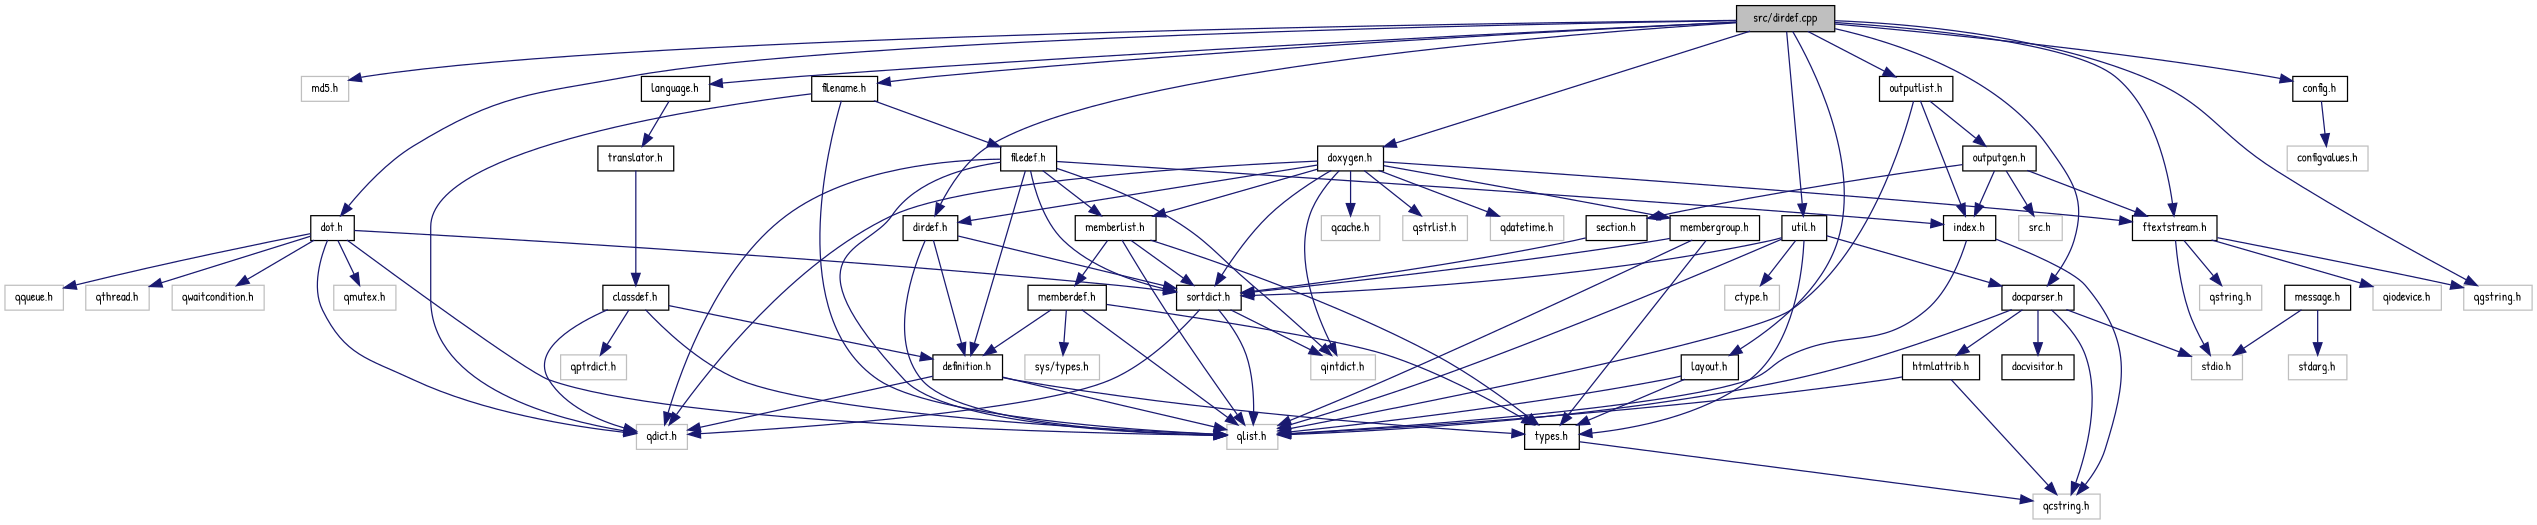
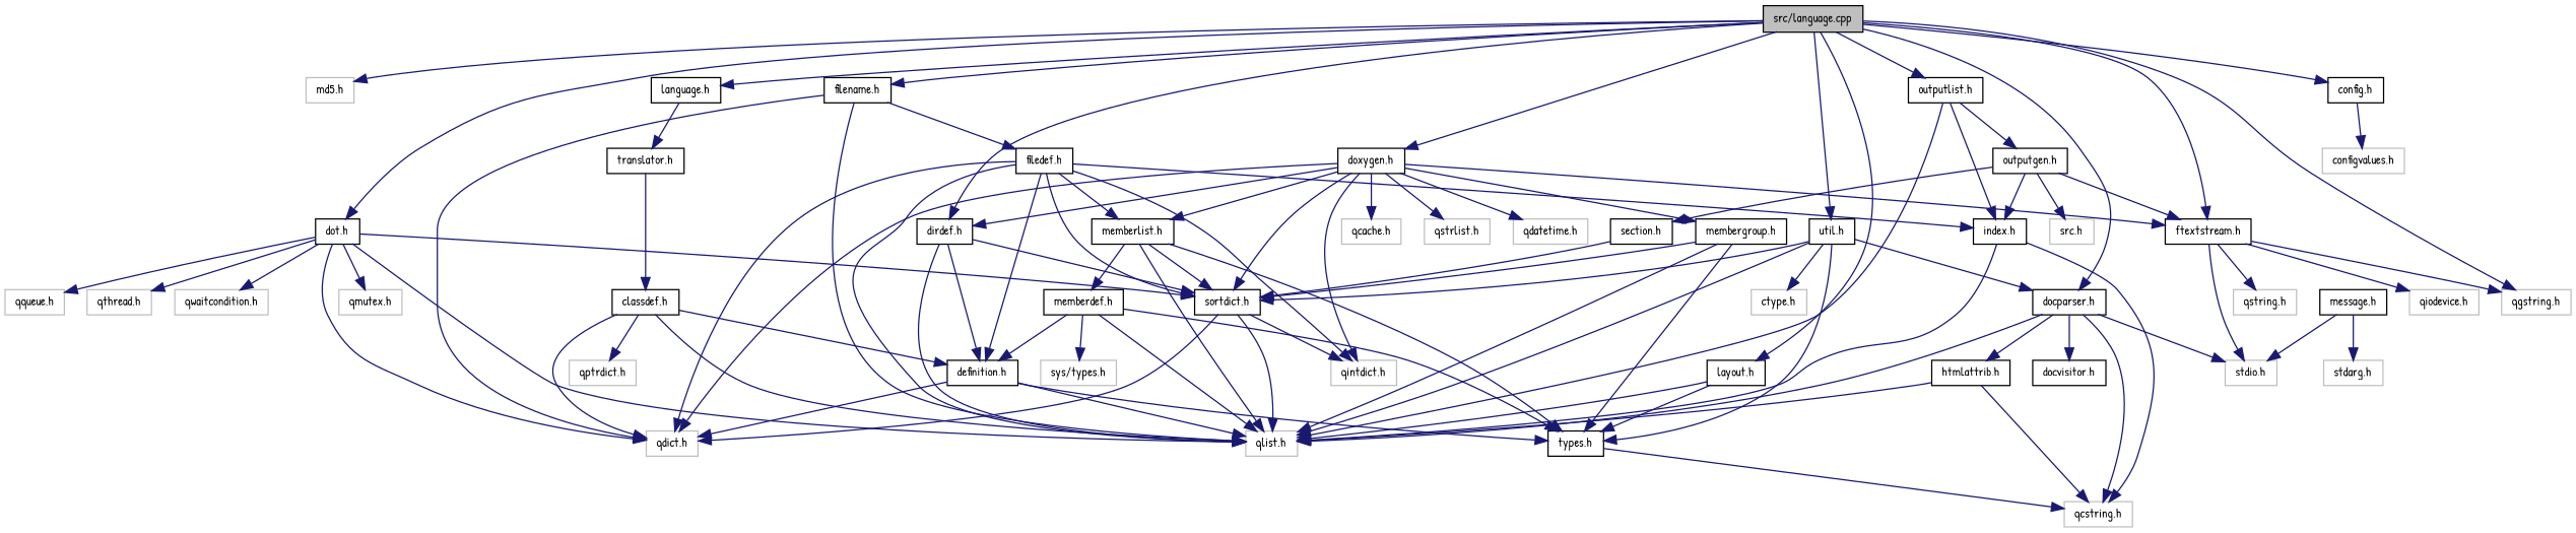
  digraph {
    fontname="Patrick Hand"
    node [color=black fillcolor=white fontname="Patrick Hand" fontsize=10 shape=record style=filled]
    edge [color=midnightblue fontname="Patrick Hand" fontsize=10 labelfontname=Helvetica labelfontsize=10 style=solid]
-   n1 [fillcolor=grey75 fontcolor=black height=0.2 label="src/dirdef.cpp" width=0.4]
+   n1 [fillcolor=grey75 fontcolor=black height=0.2 label="src/language.cpp" width=0.4]
    n2 [color=grey75 height=0.2 label="md5.h" width=0.4]
    n3 [height=0.2 label="dirdef.h" width=0.4]
    n4 [height=0.2 label="filename.h" width=0.4]
    n5 [height=0.2 label="doxygen.h" width=0.4]
    n6 [height=0.2 label="ftextstream.h" width=0.4]
    n7 [height=0.2 label="util.h" width=0.4]
    n8 [height=0.2 label="docparser.h" width=0.4]
    n9 [height=0.2 label="outputlist.h" width=0.4]
    n10 [height=0.2 label="language.h" width=0.4]
    n11 [height=0.2 label="dot.h" width=0.4]
    n12 [height=0.2 label="layout.h" width=0.4]
    n13 [height=0.2 label="config.h" width=0.4]
    n14 [color=grey75 height=0.2 label="qgstring.h" width=0.4]
    n15 [height=0.2 label="sortdict.h" width=0.4]
    n16 [color=grey75 height=0.2 label="qlist.h" width=0.4]
    n17 [height=0.2 label="definition.h" width=0.4]
    n18 [color=grey75 height=0.2 label="qdict.h" width=0.4]
    n19 [height=0.2 label="filedef.h" width=0.4]
    n20 [color=grey75 height=0.2 label="qintdict.h" width=0.4]
    n21 [height=0.2 label="memberlist.h" width=0.4]
    n22 [color=grey75 height=0.2 label="qdatetime.h" width=0.4]
    n23 [color=grey75 height=0.2 label="qcache.h" width=0.4]
    n24 [color=grey75 height=0.2 label="qstrlist.h" width=0.4]
    n25 [height=0.2 label="membergroup.h" width=0.4]
    n26 [color=grey75 height=0.2 label="stdio.h" width=0.4]
    n27 [color=grey75 height=0.2 label="qiodevice.h" width=0.4]
    n28 [color=grey75 height=0.2 label="qstring.h" width=0.4]
    n29 [height=0.2 label="types.h" width=0.4]
    n30 [color=grey75 height=0.2 label="ctype.h" width=0.4]
    n31 [color=grey75 height=0.2 label="qcstring.h" width=0.4]
    n32 [height=0.2 label="docvisitor.h" width=0.4]
    n33 [height=0.2 label="htmlattrib.h" width=0.4]
    n34 [height=0.2 label="index.h" width=0.4]
    n35 [height=0.2 label="outputgen.h" width=0.4]
    n36 [height=0.2 label="translator.h" width=0.4]
    n37 [height=0.2 label="message.h" width=0.4]
    n38 [color=grey75 height=0.2 label="stdarg.h" width=0.4]
    n39 [color=grey75 height=0.2 label="qwaitcondition.h" width=0.4]
    n40 [color=grey75 height=0.2 label="qmutex.h" width=0.4]
    n41 [color=grey75 height=0.2 label="qqueue.h" width=0.4]
    n42 [color=grey75 height=0.2 label="qthread.h" width=0.4]
    n43 [color=grey75 height=0.2 label="configvalues.h" width=0.4]
    n44 [height=0.2 label="memberdef.h" width=0.4]
    n45 [color=grey75 height=0.2 label="sys/types.h" width=0.4]
    n46 [color=grey75 height=0.2 label="src.h" width=0.4]
    n47 [height=0.2 label="section.h" width=0.4]
    n48 [height=0.2 label="classdef.h" width=0.4]
    n49 [color=grey75 height=0.2 label="qptrdict.h" width=0.4]
    n1 -> n2
    n1 -> n3
    n1 -> n4
    n1 -> n5
    n1 -> n6
    n1 -> n7
    n1 -> n8
    n1 -> n9
    n1 -> n10
    n1 -> n11
    n1 -> n12
    n1 -> n13
    n1 -> n14
    n3 -> n15
    n3 -> n16
    n3 -> n17
    n4 -> n16
    n4 -> n18
    n4 -> n19
    n5 -> n3
    n5 -> n6
    n5 -> n15
    n5 -> n18
    n5 -> n20
    n5 -> n21
    n5 -> n22
    n5 -> n23
    n5 -> n24
    n5 -> n25
    n6 -> n14
    n6 -> n26
    n6 -> n27
    n6 -> n28
    n7 -> n8
    n7 -> n15
    n7 -> n16
    n7 -> n29
    n7 -> n30
    n8 -> n16
    n8 -> n26
    n8 -> n31
    n8 -> n32
    n8 -> n33
    n9 -> n16
    n9 -> n34
    n9 -> n35
    n10 -> n36
    n11 -> n15
    n11 -> n16
    n11 -> n18
    n11 -> n39
    n11 -> n40
    n11 -> n41
    n11 -> n42
    n12 -> n16
    n12 -> n29
    n13 -> n43
    n15 -> n16
    n15 -> n18
    n15 -> n20
    n17 -> n16
    n17 -> n18
    n17 -> n29
    n19 -> n15
    n19 -> n16
    n19 -> n17
    n19 -> n18
    n19 -> n20
    n19 -> n21
    n19 -> n34
    n21 -> n15
    n21 -> n16
    n21 -> n29
    n21 -> n44
    n25 -> n15
    n25 -> n16
    n25 -> n29
    n29 -> n31
    n33 -> n16
    n33 -> n31
    n34 -> n16
    n34 -> n31
    n35 -> n6
    n35 -> n34
    n35 -> n46
    n35 -> n47
    n36 -> n48
    n37 -> n26
    n37 -> n38
    n44 -> n16
    n44 -> n17
    n44 -> n29
    n44 -> n45
    n47 -> n15
    n48 -> n16
    n48 -> n17
    n48 -> n18
    n48 -> n49
  }
